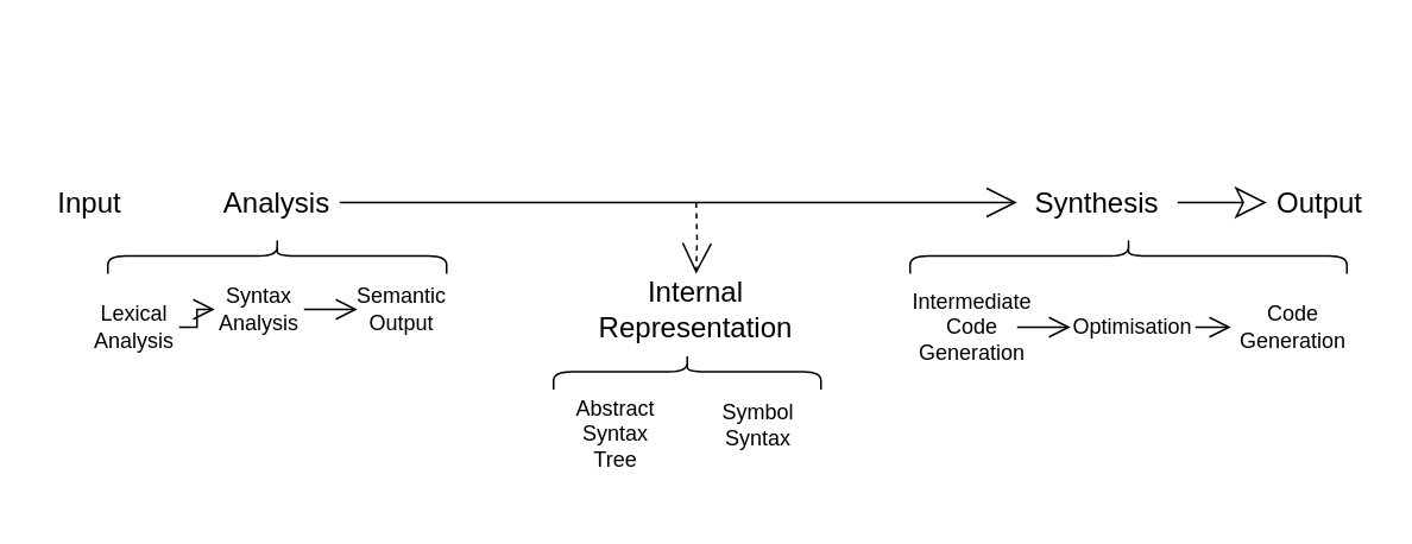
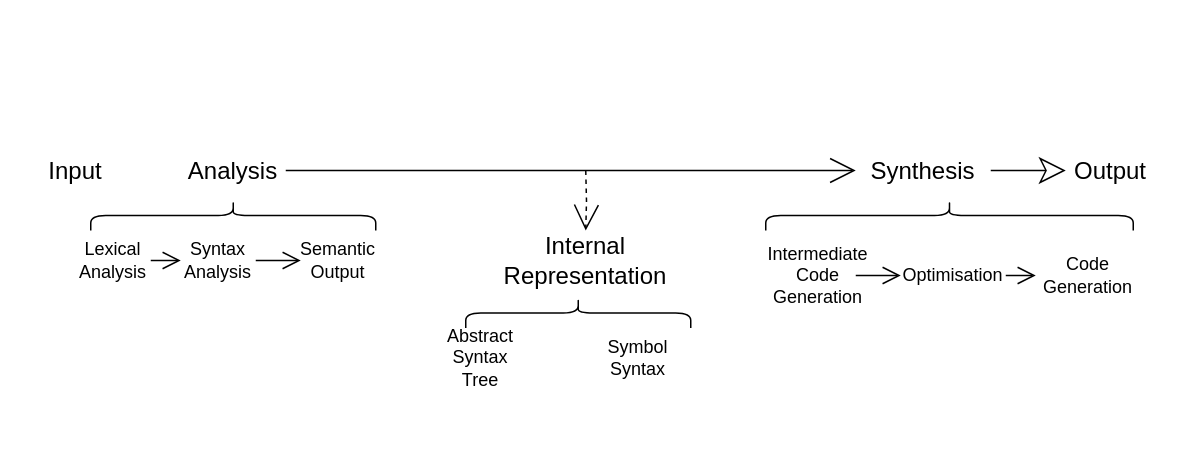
  <mxCell id="0" />
  <mxCell id="1" parent="0" />
  <mxCell id="2" style="edgeStyle=orthogonalEdgeStyle;rounded=0;html=1;exitX=1;exitY=0.5;exitDx=0;exitDy=0;entryX=0;entryY=0.5;entryDx=0;entryDy=0;fontSize=16;endArrow=open;endFill=0;endSize=10;" edge="1" parent="1" source="3" target="5"><mxGeometry relative="1" as="geometry" /></mxCell>
- <mxCell id="3" value="Lexical Analysis" style="text;html=1;strokeColor=none;fillColor=none;align=center;verticalAlign=middle;whiteSpace=wrap;rounded=0;" vertex="1" parent="1"><mxGeometry x="50" y="163" width="50" height="40" as="geometry" /></mxCell>
+ <mxCell id="3" value="Lexical Analysis" style="text;html=1;strokeColor=none;fillColor=none;align=center;verticalAlign=middle;whiteSpace=wrap;rounded=0;" vertex="1" parent="1"><mxGeometry x="50" y="153" width="50" height="40" as="geometry" /></mxCell>
  <mxCell id="4" style="edgeStyle=orthogonalEdgeStyle;rounded=0;html=1;exitX=1;exitY=0.5;exitDx=0;exitDy=0;entryX=0;entryY=0.5;entryDx=0;entryDy=0;fontSize=16;endArrow=open;endFill=0;endSize=10;" edge="1" parent="1" source="5" target="6"><mxGeometry relative="1" as="geometry" /></mxCell>
  <mxCell id="5" value="Syntax&lt;br&gt;Analysis" style="text;html=1;strokeColor=none;fillColor=none;align=center;verticalAlign=middle;whiteSpace=wrap;rounded=0;" vertex="1" parent="1"><mxGeometry x="120" y="153" width="50" height="40" as="geometry" /></mxCell>
  <mxCell id="6" value="Semantic&lt;br&gt;Output" style="text;html=1;strokeColor=none;fillColor=none;align=center;verticalAlign=middle;whiteSpace=wrap;rounded=0;" vertex="1" parent="1"><mxGeometry x="200" y="153" width="50" height="40" as="geometry" /></mxCell>
- <mxCell id="7" value="Abstract Syntax Tree" style="text;html=1;strokeColor=none;fillColor=none;align=center;verticalAlign=middle;whiteSpace=wrap;rounded=0;" vertex="1" parent="1"><mxGeometry x="320" y="218" width="50" height="50" as="geometry" /></mxCell>
+ <mxCell id="7" value="Abstract Syntax Tree" style="text;html=1;strokeColor=none;fillColor=none;align=center;verticalAlign=middle;whiteSpace=wrap;rounded=0;" vertex="1" parent="1"><mxGeometry x="295" y="213" width="50" height="50" as="geometry" /></mxCell>
  <mxCell id="8" value="Symbol&lt;br&gt;Syntax" style="text;html=1;strokeColor=none;fillColor=none;align=center;verticalAlign=middle;whiteSpace=wrap;rounded=0;" vertex="1" parent="1"><mxGeometry x="400" y="218" width="50" height="40" as="geometry" /></mxCell>
  <mxCell id="9" style="edgeStyle=orthogonalEdgeStyle;rounded=0;html=1;exitX=1;exitY=0.5;exitDx=0;exitDy=0;entryX=0;entryY=0.5;entryDx=0;entryDy=0;fontSize=16;endArrow=open;endFill=0;endSize=10;" edge="1" parent="1" source="10" target="12"><mxGeometry relative="1" as="geometry" /></mxCell>
  <mxCell id="10" value="Intermediate Code Generation" style="text;html=1;strokeColor=none;fillColor=none;align=center;verticalAlign=middle;whiteSpace=wrap;rounded=0;" vertex="1" parent="1"><mxGeometry x="520" y="163" width="50" height="40" as="geometry" /></mxCell>
  <mxCell id="11" style="edgeStyle=orthogonalEdgeStyle;rounded=0;html=1;exitX=1;exitY=0.5;exitDx=0;exitDy=0;entryX=0;entryY=0.5;entryDx=0;entryDy=0;fontSize=16;endArrow=open;endFill=0;endSize=10;" edge="1" parent="1" source="12" target="13"><mxGeometry relative="1" as="geometry" /></mxCell>
  <mxCell id="12" value="Optimisation" style="text;html=1;strokeColor=none;fillColor=none;align=center;verticalAlign=middle;whiteSpace=wrap;rounded=0;" vertex="1" parent="1"><mxGeometry x="600" y="163" width="70" height="40" as="geometry" /></mxCell>
  <mxCell id="13" value="Code Generation" style="text;html=1;strokeColor=none;fillColor=none;align=center;verticalAlign=middle;whiteSpace=wrap;rounded=0;" vertex="1" parent="1"><mxGeometry x="690" y="163" width="70" height="40" as="geometry" /></mxCell>
  <mxCell id="14" value="" style="shape=curlyBracket;whiteSpace=wrap;html=1;rounded=1;flipH=1;rotation=-90;" vertex="1" parent="1"><mxGeometry x="145" y="48" width="20" height="190" as="geometry" /></mxCell>
  <mxCell id="15" value="" style="shape=curlyBracket;whiteSpace=wrap;html=1;rounded=1;flipH=1;rotation=-90;" vertex="1" parent="1"><mxGeometry x="622.5" y="20.5" width="20" height="245" as="geometry" /></mxCell>
  <mxCell id="16" style="edgeStyle=none;html=1;exitX=1;exitY=0.5;exitDx=0;exitDy=0;entryX=0;entryY=0.5;entryDx=0;entryDy=0;fontSize=16;endArrow=open;endFill=0;endSize=15;" edge="1" parent="1" source="18" target="20"><mxGeometry relative="1" as="geometry" /></mxCell>
  <mxCell id="17" style="edgeStyle=orthogonalEdgeStyle;html=1;entryX=0.5;entryY=0;entryDx=0;entryDy=0;fontSize=16;endArrow=open;endFill=0;endSize=15;rounded=0;dashed=1;" edge="1" parent="1" target="21"><mxGeometry relative="1" as="geometry"><mxPoint x="390" y="113" as="sourcePoint" /></mxGeometry></mxCell>
  <mxCell id="18" value="Analysis" style="text;html=1;strokeColor=none;fillColor=none;align=center;verticalAlign=middle;whiteSpace=wrap;rounded=0;fontSize=16;" vertex="1" parent="1"><mxGeometry x="120" y="93" width="70" height="40" as="geometry" /></mxCell>
  <mxCell id="19" style="edgeStyle=none;html=1;exitX=1;exitY=0.5;exitDx=0;exitDy=0;entryX=0;entryY=0.5;entryDx=0;entryDy=0;fontSize=16;endArrow=classic;endFill=0;endSize=15;" edge="1" parent="1" source="20" target="23"><mxGeometry relative="1" as="geometry" /></mxCell>
  <mxCell id="20" value="Synthesis" style="text;html=1;strokeColor=none;fillColor=none;align=center;verticalAlign=middle;whiteSpace=wrap;rounded=0;fontSize=16;" vertex="1" parent="1"><mxGeometry x="570" y="93" width="90" height="40" as="geometry" /></mxCell>
  <mxCell id="21" value="Internal&lt;br style=&quot;font-size: 16px;&quot;&gt;Representation" style="text;html=1;strokeColor=none;fillColor=none;align=center;verticalAlign=middle;whiteSpace=wrap;rounded=0;fontSize=16;" vertex="1" parent="1"><mxGeometry x="330" y="153" width="120" height="40" as="geometry" /></mxCell>
  <mxCell id="22" value="Input" style="text;html=1;strokeColor=none;fillColor=none;align=center;verticalAlign=middle;whiteSpace=wrap;rounded=0;fontSize=16;" vertex="1" parent="1"><mxGeometry x="20" y="93" width="60" height="40" as="geometry" /></mxCell>
  <mxCell id="23" value="Output" style="text;html=1;strokeColor=none;fillColor=none;align=center;verticalAlign=middle;whiteSpace=wrap;rounded=0;fontSize=16;" vertex="1" parent="1"><mxGeometry x="710" y="93" width="60" height="40" as="geometry" /></mxCell>
  <mxCell id="24" value="" style="shape=curlyBracket;whiteSpace=wrap;html=1;rounded=1;flipH=1;rotation=-90;" vertex="1" parent="1"><mxGeometry x="375" y="133" width="20" height="150" as="geometry" /></mxCell>
